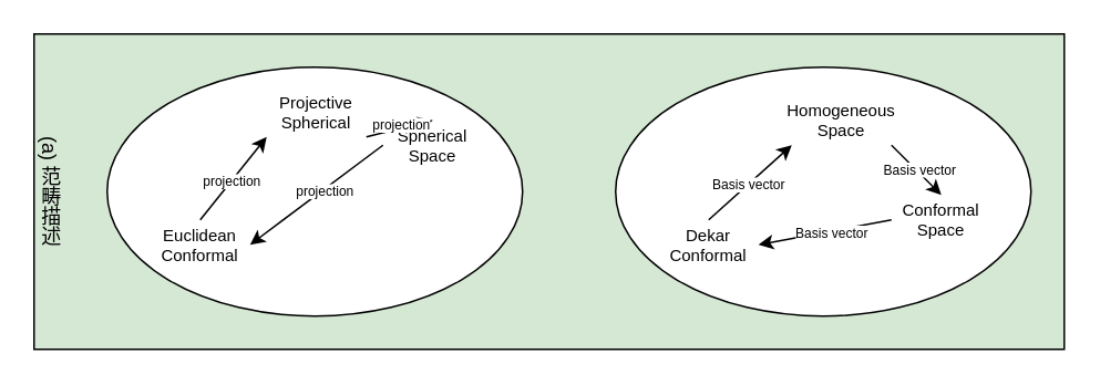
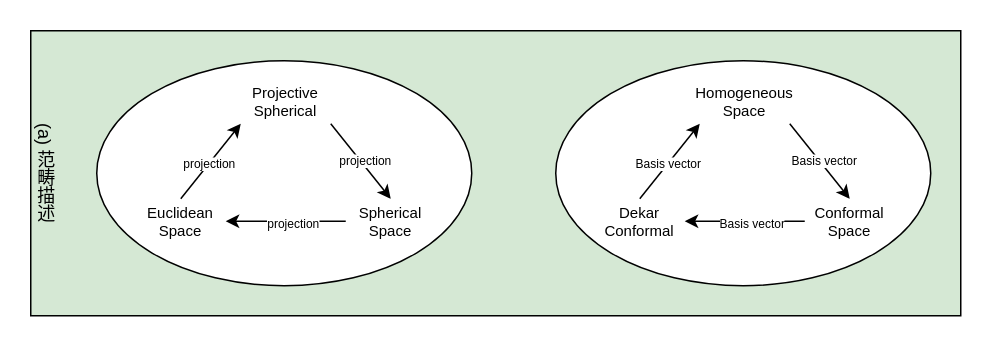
  <mxCell id="0" />
  <mxCell id="1" parent="0" />
  <mxCell id="2" value="(a) 范畴描述" style="rounded=0;whiteSpace=wrap;html=1;textDirection=vertical-lr;align=left;fillColor=#d5e8d4;" vertex="1" parent="1"><mxGeometry x="20" y="20" width="620" height="190" as="geometry" /></mxCell>
  <mxCell id="3" value="" style="ellipse;whiteSpace=wrap;html=1;" vertex="1" parent="1"><mxGeometry x="64" y="40" width="250" height="150" as="geometry" /></mxCell>
  <mxCell id="4" value="&lt;div style=&quot;font-size: 10px;&quot;&gt;Projective&lt;/div&gt;&lt;div style=&quot;font-size: 10px;&quot;&gt;Spherical&lt;/div&gt;" style="text;strokeColor=none;align=center;fillColor=none;html=1;verticalAlign=middle;whiteSpace=wrap;rounded=0;fontSize=10;" vertex="1" parent="1"><mxGeometry x="160" y="52" width="60" height="30" as="geometry" /></mxCell>
  <mxCell id="5" style="rounded=0;orthogonalLoop=1;jettySize=auto;html=1;exitX=0.5;exitY=0;exitDx=0;exitDy=0;entryX=0;entryY=1;entryDx=0;entryDy=0;" edge="1" parent="1" source="7" target="4"><mxGeometry relative="1" as="geometry" /></mxCell>
  <mxCell id="6" value="projection" style="edgeLabel;html=1;align=center;verticalAlign=middle;resizable=0;points=[];fontSize=8;" vertex="1" connectable="0" parent="5"><mxGeometry x="-0.06" relative="1" as="geometry"><mxPoint as="offset" /></mxGeometry></mxCell>
- <mxCell id="7" value="&lt;div style=&quot;font-size: 10px;&quot;&gt;Euclidean&lt;/div&gt;&lt;div style=&quot;font-size: 10px;&quot;&gt;Conformal&lt;/div&gt;" style="text;strokeColor=none;align=center;fillColor=none;html=1;verticalAlign=middle;whiteSpace=wrap;rounded=0;fontSize=10;" vertex="1" parent="1"><mxGeometry x="90" y="132" width="60" height="30" as="geometry" /></mxCell>
- <mxCell id="8" value="&lt;div style=&quot;font-size: 10px;&quot;&gt;Spherical&lt;/div&gt;&lt;div style=&quot;font-size: 10px;&quot;&gt;Space&lt;/div&gt;" style="text;strokeColor=none;align=center;fillColor=none;html=1;verticalAlign=middle;whiteSpace=wrap;rounded=0;fontSize=10;" vertex="1" parent="1"><mxGeometry x="230" y="72" width="60" height="30" as="geometry" /></mxCell>
+ <mxCell id="7" value="&lt;div style=&quot;font-size: 10px;&quot;&gt;Euclidean&lt;/div&gt;&lt;div style=&quot;font-size: 10px;&quot;&gt;Space&lt;/div&gt;" style="text;strokeColor=none;align=center;fillColor=none;html=1;verticalAlign=middle;whiteSpace=wrap;rounded=0;fontSize=10;" vertex="1" parent="1"><mxGeometry x="90" y="132" width="60" height="30" as="geometry" /></mxCell>
+ <mxCell id="8" value="&lt;div style=&quot;font-size: 10px;&quot;&gt;Spherical&lt;/div&gt;&lt;div style=&quot;font-size: 10px;&quot;&gt;Space&lt;/div&gt;" style="text;strokeColor=none;align=center;fillColor=none;html=1;verticalAlign=middle;whiteSpace=wrap;rounded=0;fontSize=10;" vertex="1" parent="1"><mxGeometry x="230" y="132" width="60" height="30" as="geometry" /></mxCell>
  <mxCell id="9" style="rounded=0;orthogonalLoop=1;jettySize=auto;html=1;exitX=1;exitY=1;exitDx=0;exitDy=0;entryX=0.5;entryY=0;entryDx=0;entryDy=0;" edge="1" parent="1" source="4" target="8"><mxGeometry relative="1" as="geometry"><mxPoint x="130" y="142" as="sourcePoint" /><mxPoint x="170" y="92" as="targetPoint" /></mxGeometry></mxCell>
  <mxCell id="10" value="projection" style="edgeLabel;html=1;align=center;verticalAlign=middle;resizable=0;points=[];fontSize=8;" vertex="1" connectable="0" parent="9"><mxGeometry x="0.046" y="2" relative="1" as="geometry"><mxPoint as="offset" /></mxGeometry></mxCell>
  <mxCell id="11" style="rounded=0;orthogonalLoop=1;jettySize=auto;html=1;exitX=0;exitY=0.5;exitDx=0;exitDy=0;entryX=1;entryY=0.5;entryDx=0;entryDy=0;" edge="1" parent="1" source="8" target="7"><mxGeometry relative="1" as="geometry"><mxPoint x="230" y="92" as="sourcePoint" /><mxPoint x="270" y="142" as="targetPoint" /></mxGeometry></mxCell>
  <mxCell id="12" value="projection" style="edgeLabel;html=1;align=center;verticalAlign=middle;resizable=0;points=[];fontSize=8;" vertex="1" connectable="0" parent="11"><mxGeometry x="-0.098" y="1" relative="1" as="geometry"><mxPoint as="offset" /></mxGeometry></mxCell>
  <mxCell id="13" value="" style="ellipse;whiteSpace=wrap;html=1;" vertex="1" parent="1"><mxGeometry x="370" y="40" width="250" height="150" as="geometry" /></mxCell>
- <mxCell id="14" value="Homogeneous Space" style="text;strokeColor=none;align=center;fillColor=none;html=1;verticalAlign=middle;whiteSpace=wrap;rounded=0;fontSize=10;" vertex="1" parent="1"><mxGeometry x="476" y="57" width="60" height="30" as="geometry" /></mxCell>
+ <mxCell id="14" value="Homogeneous Space" style="text;strokeColor=none;align=center;fillColor=none;html=1;verticalAlign=middle;whiteSpace=wrap;rounded=0;fontSize=10;" vertex="1" parent="1"><mxGeometry x="466" y="52" width="60" height="30" as="geometry" /></mxCell>
  <mxCell id="15" style="rounded=0;orthogonalLoop=1;jettySize=auto;html=1;exitX=0.5;exitY=0;exitDx=0;exitDy=0;entryX=0;entryY=1;entryDx=0;entryDy=0;" edge="1" source="17" target="14" parent="1"><mxGeometry relative="1" as="geometry" /></mxCell>
  <mxCell id="16" value="Basis vector" style="edgeLabel;html=1;align=center;verticalAlign=middle;resizable=0;points=[];fontSize=8;" vertex="1" connectable="0" parent="15"><mxGeometry x="-0.06" relative="1" as="geometry"><mxPoint as="offset" /></mxGeometry></mxCell>
  <mxCell id="17" value="&lt;div style=&quot;font-size: 10px;&quot;&gt;Dekar&lt;/div&gt;&lt;div style=&quot;font-size: 10px;&quot;&gt;Conformal&lt;/div&gt;" style="text;strokeColor=none;align=center;fillColor=none;html=1;verticalAlign=middle;whiteSpace=wrap;rounded=0;fontSize=10;" vertex="1" parent="1"><mxGeometry x="396" y="132" width="60" height="30" as="geometry" /></mxCell>
- <mxCell id="18" value="&lt;div style=&quot;font-size: 10px;&quot;&gt;Conformal&lt;/div&gt;&lt;div style=&quot;font-size: 10px;&quot;&gt;Space&lt;/div&gt;" style="text;strokeColor=none;align=center;fillColor=none;html=1;verticalAlign=middle;whiteSpace=wrap;rounded=0;fontSize=10;" vertex="1" parent="1"><mxGeometry x="536" y="117" width="60" height="30" as="geometry" /></mxCell>
+ <mxCell id="18" value="&lt;div style=&quot;font-size: 10px;&quot;&gt;Conformal&lt;/div&gt;&lt;div style=&quot;font-size: 10px;&quot;&gt;Space&lt;/div&gt;" style="text;strokeColor=none;align=center;fillColor=none;html=1;verticalAlign=middle;whiteSpace=wrap;rounded=0;fontSize=10;" vertex="1" parent="1"><mxGeometry x="536" y="132" width="60" height="30" as="geometry" /></mxCell>
  <mxCell id="19" style="rounded=0;orthogonalLoop=1;jettySize=auto;html=1;exitX=1;exitY=1;exitDx=0;exitDy=0;entryX=0.5;entryY=0;entryDx=0;entryDy=0;" edge="1" source="14" target="18" parent="1"><mxGeometry relative="1" as="geometry"><mxPoint x="436" y="142" as="sourcePoint" /><mxPoint x="476" y="92" as="targetPoint" /></mxGeometry></mxCell>
  <mxCell id="20" value="Basis vector" style="edgeLabel;html=1;align=center;verticalAlign=middle;resizable=0;points=[];fontSize=8;" vertex="1" connectable="0" parent="19"><mxGeometry x="0.046" y="2" relative="1" as="geometry"><mxPoint as="offset" /></mxGeometry></mxCell>
  <mxCell id="21" style="rounded=0;orthogonalLoop=1;jettySize=auto;html=1;exitX=0;exitY=0.5;exitDx=0;exitDy=0;entryX=1;entryY=0.5;entryDx=0;entryDy=0;" edge="1" source="18" target="17" parent="1"><mxGeometry relative="1" as="geometry"><mxPoint x="536" y="92" as="sourcePoint" /><mxPoint x="576" y="142" as="targetPoint" /></mxGeometry></mxCell>
  <mxCell id="22" value="Basis vector" style="edgeLabel;html=1;align=center;verticalAlign=middle;resizable=0;points=[];fontSize=8;" vertex="1" connectable="0" parent="21"><mxGeometry x="-0.098" y="1" relative="1" as="geometry"><mxPoint as="offset" /></mxGeometry></mxCell>
